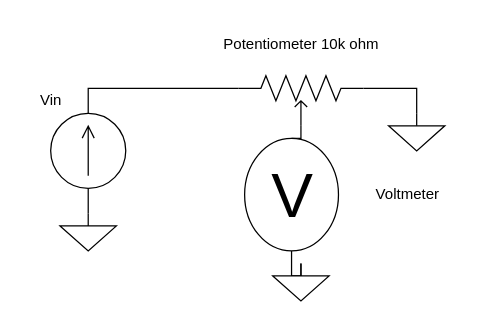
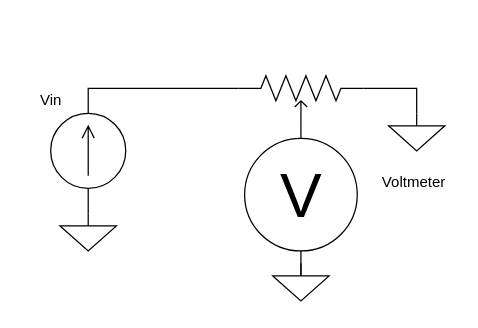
  <mxCell id="0" />
  <mxCell id="1" parent="0" />
  <mxCell id="2" style="edgeStyle=orthogonalEdgeStyle;rounded=0;orthogonalLoop=1;jettySize=auto;html=1;exitX=1;exitY=0.25;exitDx=0;exitDy=0;exitPerimeter=0;entryX=0.5;entryY=0;entryDx=0;entryDy=0;entryPerimeter=0;endArrow=none;endFill=0;" edge="1" parent="1" source="3" target="11"><mxGeometry relative="1" as="geometry" /></mxCell>
  <mxCell id="3" value="" style="pointerEvents=1;verticalLabelPosition=bottom;shadow=0;dashed=0;align=center;html=1;verticalAlign=top;shape=mxgraph.electrical.resistors.potentiometer_2;" vertex="1" parent="1"><mxGeometry x="190" y="60" width="100" height="40" as="geometry" /></mxCell>
  <mxCell id="4" style="edgeStyle=orthogonalEdgeStyle;rounded=0;orthogonalLoop=1;jettySize=auto;html=1;exitX=0.5;exitY=0;exitDx=0;exitDy=0;entryX=0.5;entryY=1;entryDx=0;entryDy=0;entryPerimeter=0;endArrow=none;endFill=0;" edge="1" parent="1" source="6" target="3"><mxGeometry relative="1" as="geometry" /></mxCell>
  <mxCell id="5" value="" style="edgeStyle=orthogonalEdgeStyle;rounded=0;orthogonalLoop=1;jettySize=auto;html=1;endArrow=none;endFill=0;" edge="1" parent="1" source="6" target="12"><mxGeometry relative="1" as="geometry" /></mxCell>
- <mxCell id="6" value="V" style="verticalLabelPosition=middle;shadow=0;dashed=0;align=center;html=1;verticalAlign=middle;strokeWidth=1;shape=ellipse;aspect=fixed;fontSize=50;" vertex="1" parent="1"><mxGeometry x="195" y="110" width="75" height="90" as="geometry" /></mxCell>
+ <mxCell id="6" value="V" style="verticalLabelPosition=middle;shadow=0;dashed=0;align=center;html=1;verticalAlign=middle;strokeWidth=1;shape=ellipse;aspect=fixed;fontSize=50;" vertex="1" parent="1"><mxGeometry x="195" y="110" width="90" height="90" as="geometry" /></mxCell>
  <mxCell id="7" style="edgeStyle=orthogonalEdgeStyle;rounded=0;orthogonalLoop=1;jettySize=auto;html=1;exitX=0.5;exitY=1;exitDx=0;exitDy=0;exitPerimeter=0;entryX=0;entryY=0.25;entryDx=0;entryDy=0;entryPerimeter=0;strokeColor=default;endArrow=none;endFill=0;startArrow=none;startFill=0;" edge="1" parent="1" source="9" target="3"><mxGeometry relative="1" as="geometry" /></mxCell>
  <mxCell id="8" style="edgeStyle=orthogonalEdgeStyle;rounded=0;orthogonalLoop=1;jettySize=auto;html=1;exitX=0.5;exitY=0;exitDx=0;exitDy=0;exitPerimeter=0;entryX=0.5;entryY=0;entryDx=0;entryDy=0;entryPerimeter=0;endArrow=none;endFill=0;" edge="1" parent="1" source="9" target="10"><mxGeometry relative="1" as="geometry" /></mxCell>
  <mxCell id="9" value="" style="pointerEvents=1;verticalLabelPosition=bottom;shadow=0;dashed=0;align=center;html=1;verticalAlign=top;shape=mxgraph.electrical.signal_sources.source;aspect=fixed;points=[[0.5,0,0],[1,0.5,0],[0.5,1,0],[0,0.5,0]];elSignalType=dc2;rotation=-180;" vertex="1" parent="1"><mxGeometry x="40" y="90" width="60" height="60" as="geometry" /></mxCell>
  <mxCell id="10" value="" style="pointerEvents=1;verticalLabelPosition=bottom;shadow=0;dashed=0;align=center;html=1;verticalAlign=top;shape=mxgraph.electrical.signal_sources.signal_ground;rotation=0;" vertex="1" parent="1"><mxGeometry x="47.5" y="170" width="45" height="30" as="geometry" /></mxCell>
  <mxCell id="11" value="" style="pointerEvents=1;verticalLabelPosition=bottom;shadow=0;dashed=0;align=center;html=1;verticalAlign=top;shape=mxgraph.electrical.signal_sources.signal_ground;" vertex="1" parent="1"><mxGeometry x="310" y="90" width="45" height="30" as="geometry" /></mxCell>
  <mxCell id="12" value="" style="pointerEvents=1;verticalLabelPosition=bottom;shadow=0;dashed=0;align=center;html=1;verticalAlign=top;shape=mxgraph.electrical.signal_sources.signal_ground;" vertex="1" parent="1"><mxGeometry x="217.5" y="210" width="45" height="30" as="geometry" /></mxCell>
  <mxCell id="13" value="Vin" style="text;html=1;align=center;verticalAlign=middle;resizable=0;points=[];autosize=1;strokeColor=none;fillColor=none;" vertex="1" parent="1"><mxGeometry x="20" y="65" width="40" height="30" as="geometry" /></mxCell>
- <mxCell id="14" value="Potentiometer 10k ohm" style="text;html=1;align=center;verticalAlign=middle;resizable=0;points=[];autosize=1;strokeColor=none;fillColor=none;" vertex="1" parent="1"><mxGeometry x="165" y="20" width="150" height="30" as="geometry" /></mxCell>
- <mxCell id="15" value="Voltmeter" style="text;html=1;align=center;verticalAlign=middle;resizable=0;points=[];autosize=1;strokeColor=none;fillColor=none;" vertex="1" parent="1"><mxGeometry x="290" y="140" width="70" height="30" as="geometry" /></mxCell>
+ <mxCell id="15" value="Voltmeter" style="text;html=1;align=center;verticalAlign=middle;resizable=0;points=[];autosize=1;strokeColor=none;fillColor=none;" vertex="1" parent="1"><mxGeometry x="295" y="130" width="70" height="30" as="geometry" /></mxCell>
